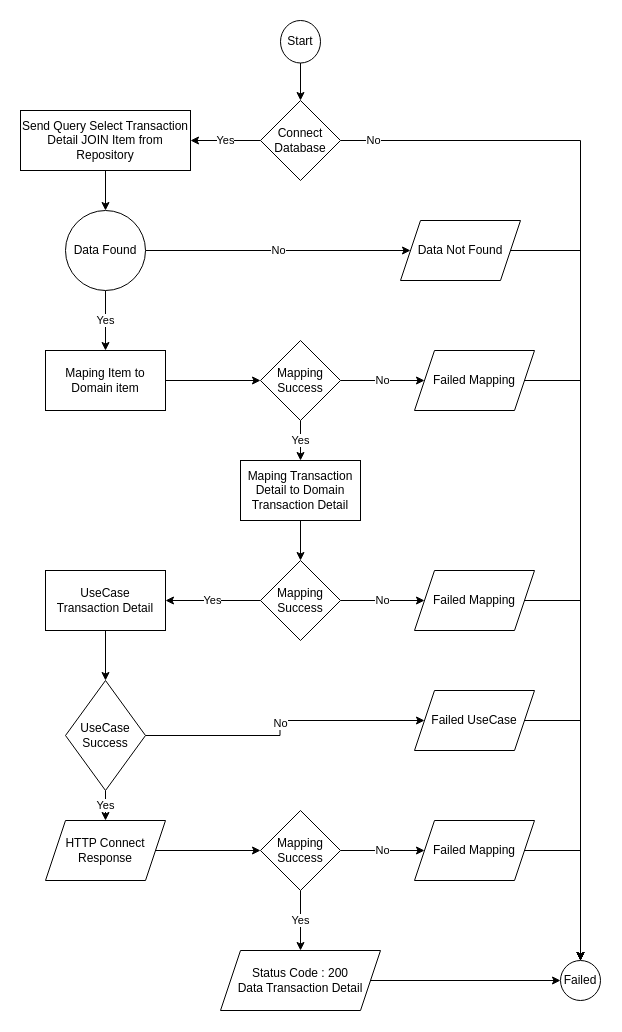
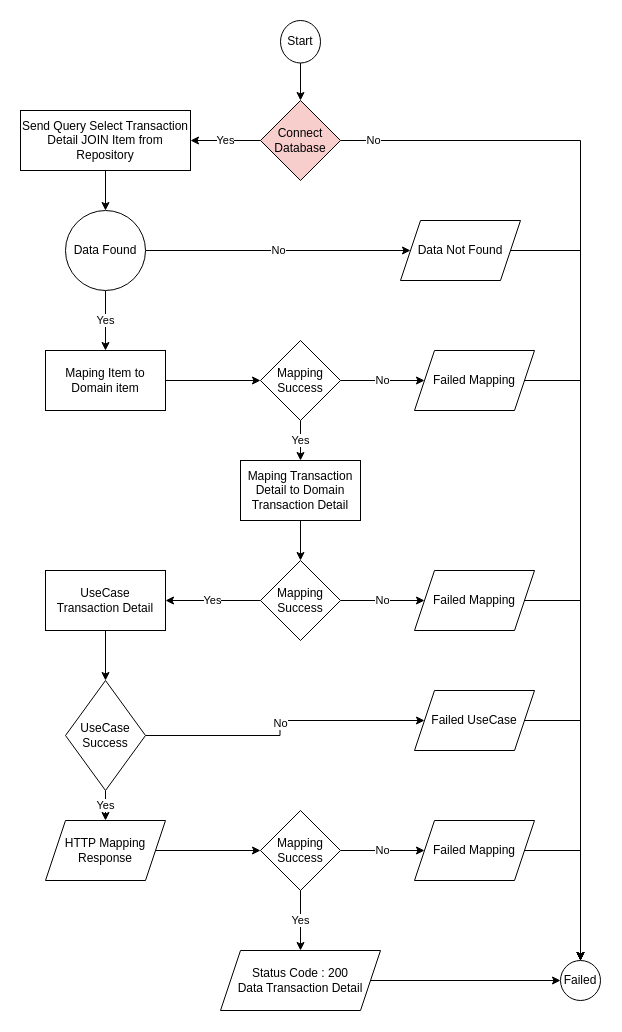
  <mxCell id="0" />
  <mxCell id="1" parent="0" />
  <mxCell id="2" style="edgeStyle=orthogonalEdgeStyle;rounded=0;orthogonalLoop=1;jettySize=auto;html=1;exitX=0.5;exitY=1;exitDx=0;exitDy=0;entryX=0.5;entryY=0;entryDx=0;entryDy=0;" parent="1" source="3" target="6" edge="1"><mxGeometry relative="1" as="geometry" /></mxCell>
  <mxCell id="3" value="Start" style="ellipse;whiteSpace=wrap;html=1;" parent="1" vertex="1"><mxGeometry x="280" y="20" width="40" height="42.5" as="geometry" /></mxCell>
  <mxCell id="4" value="Yes" style="edgeStyle=orthogonalEdgeStyle;rounded=0;orthogonalLoop=1;jettySize=auto;html=1;" parent="1" source="6" target="8" edge="1"><mxGeometry relative="1" as="geometry" /></mxCell>
  <mxCell id="5" value="No" style="edgeStyle=orthogonalEdgeStyle;rounded=0;orthogonalLoop=1;jettySize=auto;html=1;exitX=1;exitY=0.5;exitDx=0;exitDy=0;entryX=0.5;entryY=0;entryDx=0;entryDy=0;" parent="1" source="6" target="23" edge="1"><mxGeometry x="-0.938" relative="1" as="geometry"><mxPoint as="offset" /></mxGeometry></mxCell>
- <mxCell id="6" value="Connect&lt;br&gt;Database" style="rhombus;whiteSpace=wrap;html=1;" parent="1" vertex="1"><mxGeometry x="260" y="100" width="80" height="80" as="geometry" /></mxCell>
+ <mxCell id="6" value="Connect&lt;br&gt;Database" style="rhombus;whiteSpace=wrap;html=1;fillColor=#f8cecc;" parent="1" vertex="1"><mxGeometry x="260" y="100" width="80" height="80" as="geometry" /></mxCell>
  <mxCell id="7" style="edgeStyle=orthogonalEdgeStyle;rounded=0;orthogonalLoop=1;jettySize=auto;html=1;exitX=0.5;exitY=1;exitDx=0;exitDy=0;entryX=0.5;entryY=0;entryDx=0;entryDy=0;" parent="1" source="8" target="11" edge="1"><mxGeometry relative="1" as="geometry" /></mxCell>
  <mxCell id="8" value="Send Query Select Transaction Detail JOIN Item from Repository" style="whiteSpace=wrap;html=1;" parent="1" vertex="1"><mxGeometry x="20" y="110" width="170" height="60" as="geometry" /></mxCell>
  <mxCell id="9" value="Yes" style="edgeStyle=orthogonalEdgeStyle;rounded=0;orthogonalLoop=1;jettySize=auto;html=1;" parent="1" source="11" target="13" edge="1"><mxGeometry relative="1" as="geometry" /></mxCell>
  <mxCell id="10" value="No" style="edgeStyle=orthogonalEdgeStyle;rounded=0;orthogonalLoop=1;jettySize=auto;html=1;exitX=1;exitY=0.5;exitDx=0;exitDy=0;entryX=0;entryY=0.5;entryDx=0;entryDy=0;" parent="1" source="11" target="25" edge="1"><mxGeometry relative="1" as="geometry" /></mxCell>
  <mxCell id="11" value="Data Found" style="ellipse;whiteSpace=wrap;html=1;" parent="1" vertex="1"><mxGeometry x="65" y="210" width="80" height="80" as="geometry" /></mxCell>
  <mxCell id="12" style="edgeStyle=orthogonalEdgeStyle;rounded=0;orthogonalLoop=1;jettySize=auto;html=1;exitX=1;exitY=0.5;exitDx=0;exitDy=0;entryX=0;entryY=0.5;entryDx=0;entryDy=0;" parent="1" source="13" target="28" edge="1"><mxGeometry relative="1" as="geometry" /></mxCell>
  <mxCell id="13" value="Maping Item to Domain item" style="whiteSpace=wrap;html=1;" parent="1" vertex="1"><mxGeometry x="45" y="350" width="120" height="60" as="geometry" /></mxCell>
  <mxCell id="14" style="edgeStyle=orthogonalEdgeStyle;rounded=0;orthogonalLoop=1;jettySize=auto;html=1;exitX=0.5;exitY=1;exitDx=0;exitDy=0;" parent="1" source="15" target="31" edge="1"><mxGeometry relative="1" as="geometry" /></mxCell>
  <mxCell id="15" value="UseCase &lt;br&gt;Transaction Detail" style="whiteSpace=wrap;html=1;" parent="1" vertex="1"><mxGeometry x="45" y="570" width="120" height="60" as="geometry" /></mxCell>
  <mxCell id="16" style="edgeStyle=orthogonalEdgeStyle;rounded=0;orthogonalLoop=1;jettySize=auto;html=1;exitX=1;exitY=0.5;exitDx=0;exitDy=0;entryX=0;entryY=0.5;entryDx=0;entryDy=0;" parent="1" source="17" target="20" edge="1"><mxGeometry relative="1" as="geometry" /></mxCell>
- <mxCell id="17" value="HTTP Connect Response" style="shape=parallelogram;perimeter=parallelogramPerimeter;whiteSpace=wrap;html=1;fixedSize=1;" parent="1" vertex="1"><mxGeometry x="45" y="820" width="120" height="60" as="geometry" /></mxCell>
+ <mxCell id="17" value="HTTP Mapping Response" style="shape=parallelogram;perimeter=parallelogramPerimeter;whiteSpace=wrap;html=1;fixedSize=1;" parent="1" vertex="1"><mxGeometry x="45" y="820" width="120" height="60" as="geometry" /></mxCell>
  <mxCell id="18" value="Yes" style="edgeStyle=orthogonalEdgeStyle;rounded=0;orthogonalLoop=1;jettySize=auto;html=1;exitX=0.5;exitY=1;exitDx=0;exitDy=0;entryX=0.5;entryY=0;entryDx=0;entryDy=0;" parent="1" source="20" target="22" edge="1"><mxGeometry relative="1" as="geometry" /></mxCell>
  <mxCell id="19" value="No" style="edgeStyle=orthogonalEdgeStyle;rounded=0;orthogonalLoop=1;jettySize=auto;html=1;exitX=1;exitY=0.5;exitDx=0;exitDy=0;entryX=0;entryY=0.5;entryDx=0;entryDy=0;" parent="1" source="20" target="35" edge="1"><mxGeometry relative="1" as="geometry" /></mxCell>
  <mxCell id="20" value="Mapping Success" style="rhombus;whiteSpace=wrap;html=1;" parent="1" vertex="1"><mxGeometry x="260" y="810" width="80" height="80" as="geometry" /></mxCell>
  <mxCell id="21" style="edgeStyle=orthogonalEdgeStyle;rounded=0;orthogonalLoop=1;jettySize=auto;html=1;exitX=1;exitY=0.5;exitDx=0;exitDy=0;" parent="1" source="22" target="23" edge="1"><mxGeometry relative="1" as="geometry" /></mxCell>
  <mxCell id="22" value="Status Code : 200&lt;br&gt;Data Transaction Detail" style="shape=parallelogram;perimeter=parallelogramPerimeter;whiteSpace=wrap;html=1;fixedSize=1;" parent="1" vertex="1"><mxGeometry x="220" y="950" width="160" height="60" as="geometry" /></mxCell>
  <mxCell id="23" value="Failed" style="ellipse;whiteSpace=wrap;html=1;" parent="1" vertex="1"><mxGeometry x="560" y="960" width="40" height="40" as="geometry" /></mxCell>
  <mxCell id="24" style="edgeStyle=orthogonalEdgeStyle;rounded=0;orthogonalLoop=1;jettySize=auto;html=1;exitX=1;exitY=0.5;exitDx=0;exitDy=0;entryX=0.5;entryY=0;entryDx=0;entryDy=0;" parent="1" source="25" target="23" edge="1"><mxGeometry relative="1" as="geometry" /></mxCell>
  <mxCell id="25" value="Data Not Found" style="shape=parallelogram;perimeter=parallelogramPerimeter;whiteSpace=wrap;html=1;fixedSize=1;" parent="1" vertex="1"><mxGeometry x="400" y="220" width="120" height="60" as="geometry" /></mxCell>
  <mxCell id="26" value="No" style="edgeStyle=orthogonalEdgeStyle;rounded=0;orthogonalLoop=1;jettySize=auto;html=1;exitX=1;exitY=0.5;exitDx=0;exitDy=0;entryX=0;entryY=0.5;entryDx=0;entryDy=0;" parent="1" source="28" target="33" edge="1"><mxGeometry relative="1" as="geometry" /></mxCell>
  <mxCell id="27" value="Yes" style="edgeStyle=orthogonalEdgeStyle;rounded=0;orthogonalLoop=1;jettySize=auto;html=1;exitX=0.5;exitY=1;exitDx=0;exitDy=0;entryX=0.5;entryY=0;entryDx=0;entryDy=0;" parent="1" source="28" target="39" edge="1"><mxGeometry relative="1" as="geometry" /></mxCell>
  <mxCell id="28" value="Mapping Success" style="rhombus;whiteSpace=wrap;html=1;" parent="1" vertex="1"><mxGeometry x="260" y="340" width="80" height="80" as="geometry" /></mxCell>
  <mxCell id="29" value="Yes" style="edgeStyle=orthogonalEdgeStyle;rounded=0;orthogonalLoop=1;jettySize=auto;html=1;exitX=0.5;exitY=1;exitDx=0;exitDy=0;entryX=0.5;entryY=0;entryDx=0;entryDy=0;" parent="1" source="31" target="17" edge="1"><mxGeometry relative="1" as="geometry" /></mxCell>
  <mxCell id="30" value="No" style="edgeStyle=orthogonalEdgeStyle;rounded=0;orthogonalLoop=1;jettySize=auto;html=1;exitX=1;exitY=0.5;exitDx=0;exitDy=0;entryX=0;entryY=0.5;entryDx=0;entryDy=0;" parent="1" source="31" target="37" edge="1"><mxGeometry relative="1" as="geometry" /></mxCell>
  <mxCell id="31" value="UseCase Success" style="rhombus;whiteSpace=wrap;html=1;" parent="1" vertex="1"><mxGeometry x="65" y="680" width="80" height="110" as="geometry" /></mxCell>
  <mxCell id="32" style="edgeStyle=orthogonalEdgeStyle;rounded=0;orthogonalLoop=1;jettySize=auto;html=1;exitX=1;exitY=0.5;exitDx=0;exitDy=0;entryX=0.5;entryY=0;entryDx=0;entryDy=0;" parent="1" source="33" target="23" edge="1"><mxGeometry relative="1" as="geometry" /></mxCell>
  <mxCell id="33" value="Failed Mapping" style="shape=parallelogram;perimeter=parallelogramPerimeter;whiteSpace=wrap;html=1;fixedSize=1;" parent="1" vertex="1"><mxGeometry x="414" y="350" width="120" height="60" as="geometry" /></mxCell>
  <mxCell id="34" style="edgeStyle=orthogonalEdgeStyle;rounded=0;orthogonalLoop=1;jettySize=auto;html=1;exitX=1;exitY=0.5;exitDx=0;exitDy=0;entryX=0.5;entryY=0;entryDx=0;entryDy=0;" parent="1" source="35" target="23" edge="1"><mxGeometry relative="1" as="geometry" /></mxCell>
  <mxCell id="35" value="Failed Mapping" style="shape=parallelogram;perimeter=parallelogramPerimeter;whiteSpace=wrap;html=1;fixedSize=1;" parent="1" vertex="1"><mxGeometry x="414" y="820" width="120" height="60" as="geometry" /></mxCell>
  <mxCell id="36" style="edgeStyle=orthogonalEdgeStyle;rounded=0;orthogonalLoop=1;jettySize=auto;html=1;exitX=1;exitY=0.5;exitDx=0;exitDy=0;entryX=0.5;entryY=0;entryDx=0;entryDy=0;" parent="1" source="37" target="23" edge="1"><mxGeometry relative="1" as="geometry" /></mxCell>
  <mxCell id="37" value="Failed UseCase" style="shape=parallelogram;perimeter=parallelogramPerimeter;whiteSpace=wrap;html=1;fixedSize=1;" parent="1" vertex="1"><mxGeometry x="414" y="690" width="120" height="60" as="geometry" /></mxCell>
  <mxCell id="38" style="edgeStyle=orthogonalEdgeStyle;rounded=0;orthogonalLoop=1;jettySize=auto;html=1;exitX=0.5;exitY=1;exitDx=0;exitDy=0;entryX=0.5;entryY=0;entryDx=0;entryDy=0;" parent="1" source="39" target="42" edge="1"><mxGeometry relative="1" as="geometry" /></mxCell>
  <mxCell id="39" value="Maping Transaction Detail to Domain Transaction Detail" style="whiteSpace=wrap;html=1;" parent="1" vertex="1"><mxGeometry x="240" y="460" width="120" height="60" as="geometry" /></mxCell>
  <mxCell id="40" value="No" style="edgeStyle=orthogonalEdgeStyle;rounded=0;orthogonalLoop=1;jettySize=auto;html=1;exitX=1;exitY=0.5;exitDx=0;exitDy=0;entryX=0;entryY=0.5;entryDx=0;entryDy=0;" parent="1" source="42" target="44" edge="1"><mxGeometry relative="1" as="geometry" /></mxCell>
  <mxCell id="41" value="Yes" style="edgeStyle=orthogonalEdgeStyle;rounded=0;orthogonalLoop=1;jettySize=auto;html=1;exitX=0;exitY=0.5;exitDx=0;exitDy=0;entryX=1;entryY=0.5;entryDx=0;entryDy=0;" parent="1" source="42" target="15" edge="1"><mxGeometry relative="1" as="geometry" /></mxCell>
  <mxCell id="42" value="Mapping Success" style="rhombus;whiteSpace=wrap;html=1;" parent="1" vertex="1"><mxGeometry x="260" y="560" width="80" height="80" as="geometry" /></mxCell>
  <mxCell id="43" style="edgeStyle=orthogonalEdgeStyle;rounded=0;orthogonalLoop=1;jettySize=auto;html=1;exitX=1;exitY=0.5;exitDx=0;exitDy=0;entryX=0.5;entryY=0;entryDx=0;entryDy=0;" parent="1" source="44" target="23" edge="1"><mxGeometry relative="1" as="geometry" /></mxCell>
  <mxCell id="44" value="Failed Mapping" style="shape=parallelogram;perimeter=parallelogramPerimeter;whiteSpace=wrap;html=1;fixedSize=1;" parent="1" vertex="1"><mxGeometry x="414" y="570" width="120" height="60" as="geometry" /></mxCell>
